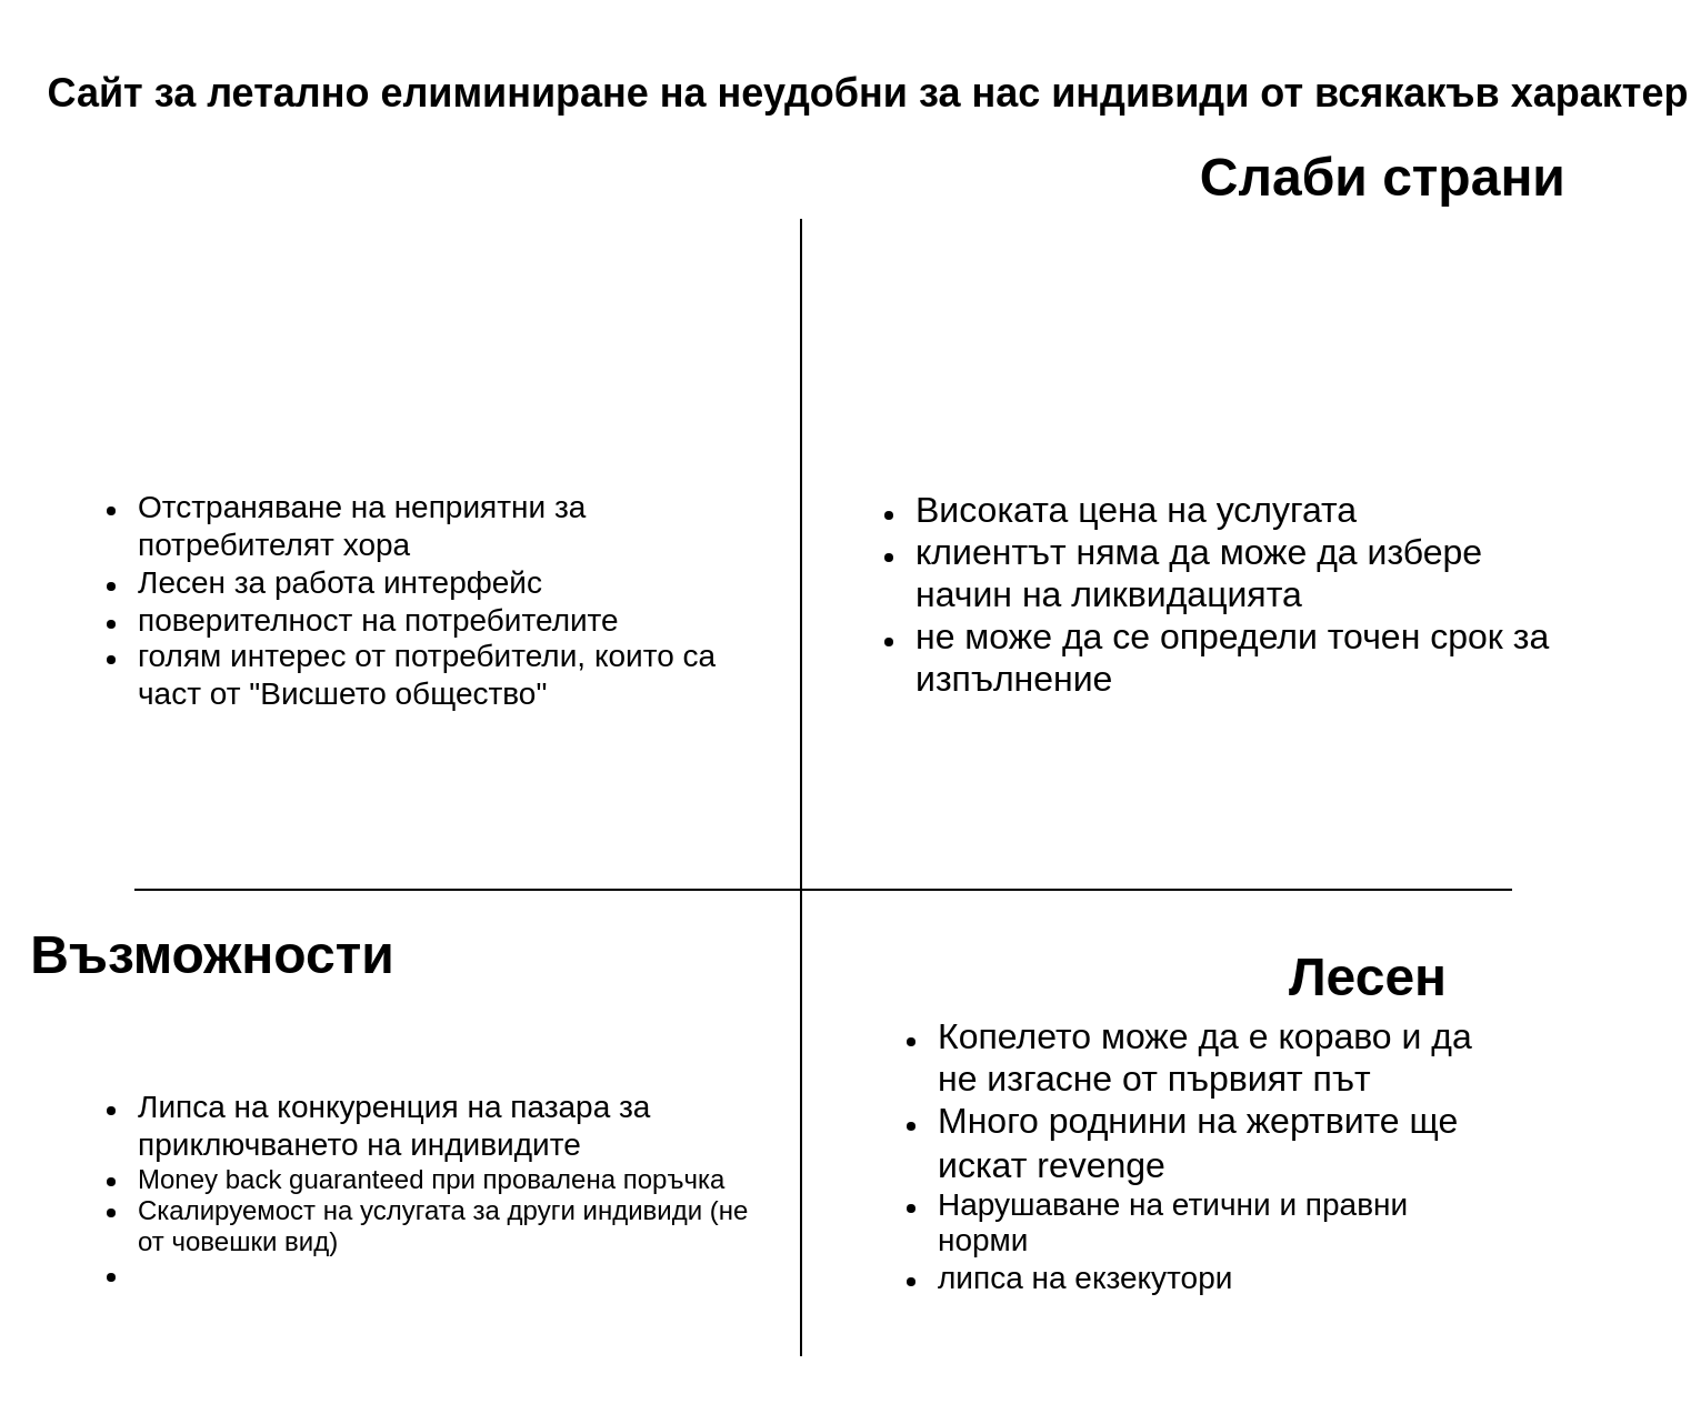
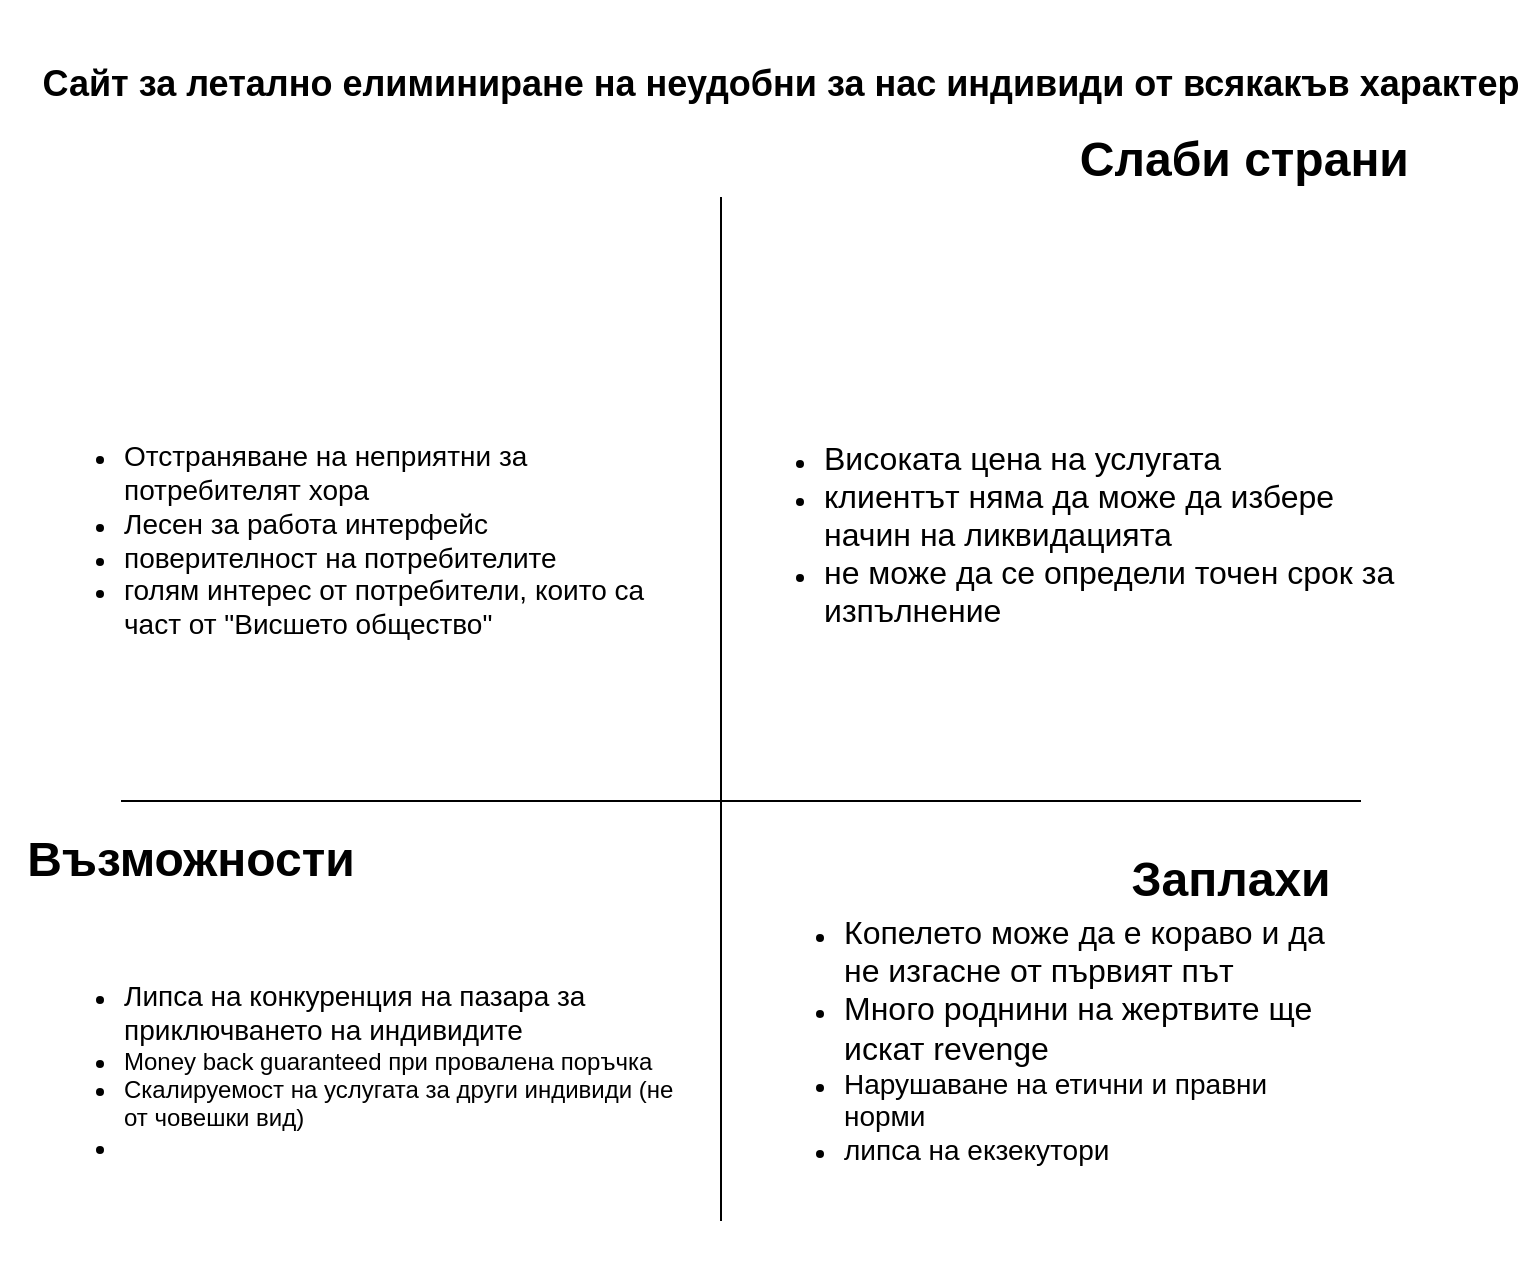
  <mxCell id="0" />
  <mxCell id="1" parent="0" />
  <mxCell id="2" value="" style="endArrow=none;html=1;rounded=0;" edge="1" parent="1"><mxGeometry width="50" height="50" relative="1" as="geometry"><mxPoint x="360" y="610" as="sourcePoint" /><mxPoint x="360" y="98" as="targetPoint" /></mxGeometry></mxCell>
  <mxCell id="3" value="" style="endArrow=none;html=1;rounded=0;" edge="1" parent="1"><mxGeometry width="50" height="50" relative="1" as="geometry"><mxPoint x="60" y="400" as="sourcePoint" /><mxPoint x="680" y="400" as="targetPoint" /></mxGeometry></mxCell>
  <mxCell id="4" value="Слаби страни&amp;nbsp;" style="text;strokeColor=none;fillColor=none;html=1;fontSize=24;fontStyle=1;verticalAlign=middle;align=center;" vertex="1" parent="1"><mxGeometry x="560" y="60" width="130" height="40" as="geometry" /></mxCell>
  <mxCell id="5" value="Възможности" style="text;strokeColor=none;fillColor=none;html=1;fontSize=24;fontStyle=1;verticalAlign=middle;align=center;" vertex="1" parent="1"><mxGeometry x="30" y="410" width="130" height="40" as="geometry" /></mxCell>
- <mxCell id="6" value="Лесен" style="text;strokeColor=none;fillColor=none;html=1;fontSize=24;fontStyle=1;verticalAlign=middle;align=center;" vertex="1" parent="1"><mxGeometry x="550" y="420" width="130" height="40" as="geometry" /></mxCell>
+ <mxCell id="6" value="Заплахи" style="text;strokeColor=none;fillColor=none;html=1;fontSize=24;fontStyle=1;verticalAlign=middle;align=center;" vertex="1" parent="1"><mxGeometry x="550" y="420" width="130" height="40" as="geometry" /></mxCell>
  <mxCell id="7" value="&lt;font style=&quot;font-size: 18px;&quot;&gt;Сайт за летално елиминиране на неудобни за нас индивиди от всякакъв характер&lt;/font&gt;" style="text;strokeColor=none;fillColor=none;html=1;fontSize=24;fontStyle=1;verticalAlign=middle;align=center;" vertex="1" parent="1"><mxGeometry x="340" y="20" width="100" height="40" as="geometry" /></mxCell>
  <mxCell id="8" value="&lt;ul&gt;&lt;li&gt;&lt;font style=&quot;font-size: 14px;&quot;&gt;Отстраняване на неприятни за потребителят хора&amp;nbsp;&lt;/font&gt;&lt;/li&gt;&lt;li&gt;&lt;span style=&quot;font-size: 14px;&quot;&gt;Лесен за работа интерфейс&amp;nbsp;&lt;/span&gt;&lt;/li&gt;&lt;li&gt;&lt;span style=&quot;font-size: 14px;&quot;&gt;поверителност на потребителите&amp;nbsp;&lt;/span&gt;&lt;/li&gt;&lt;li&gt;&lt;span style=&quot;font-size: 14px;&quot;&gt;голям интерес от потребители, които са част от &quot;Висшето общество&quot;&lt;/span&gt;&lt;/li&gt;&lt;/ul&gt;" style="text;strokeColor=none;fillColor=none;html=1;whiteSpace=wrap;verticalAlign=middle;overflow=hidden;" vertex="1" parent="1"><mxGeometry x="20" y="160" width="330" height="220" as="geometry" /></mxCell>
  <mxCell id="9" value="&lt;div&gt;&lt;br&gt;&lt;/div&gt;&lt;ul&gt;&lt;li&gt;&lt;font size=&quot;3&quot;&gt;Високата цена на услугата&amp;nbsp;&lt;/font&gt;&lt;/li&gt;&lt;li&gt;&lt;font size=&quot;3&quot;&gt;клиентът няма да може да избере начин на ликвидацията&amp;nbsp;&lt;/font&gt;&lt;/li&gt;&lt;li&gt;&lt;font size=&quot;3&quot;&gt;не може да се определи точен срок за изпълнение&amp;nbsp;&lt;/font&gt;&lt;/li&gt;&lt;/ul&gt;" style="text;strokeColor=none;fillColor=none;html=1;whiteSpace=wrap;verticalAlign=middle;overflow=hidden;" vertex="1" parent="1"><mxGeometry x="370" y="140" width="340" height="240" as="geometry" /></mxCell>
  <mxCell id="10" value="&lt;ul&gt;&lt;li&gt;&lt;font style=&quot;font-size: 14px;&quot;&gt;Липса на конкуренция на пазара за приключването на индивидите&amp;nbsp;&lt;/font&gt;&lt;/li&gt;&lt;li&gt;Money back guaranteed при провалена поръчка&amp;nbsp;&lt;/li&gt;&lt;li&gt;Скалируемост на услугата за други индивиди (не от човешки вид)&lt;/li&gt;&lt;li&gt;&lt;br&gt;&lt;/li&gt;&lt;/ul&gt;" style="text;strokeColor=none;fillColor=none;html=1;whiteSpace=wrap;verticalAlign=middle;overflow=hidden;" vertex="1" parent="1"><mxGeometry x="20" y="460" width="320" height="150" as="geometry" /></mxCell>
  <mxCell id="11" value="&lt;ul&gt;&lt;li&gt;&lt;font size=&quot;3&quot;&gt;Копелето може да е кораво и да не изгасне от първият път&amp;nbsp;&lt;/font&gt;&lt;/li&gt;&lt;li&gt;&lt;font size=&quot;3&quot;&gt;Много роднини на жертвите ще искат revenge&amp;nbsp;&lt;/font&gt;&lt;/li&gt;&lt;li style=&quot;border-color: var(--border-color);&quot;&gt;&lt;font style=&quot;border-color: var(--border-color); font-size: 14px;&quot;&gt;Нарушаване на етични и правни норми&amp;nbsp;&lt;/font&gt;&lt;/li&gt;&lt;li style=&quot;border-color: var(--border-color);&quot;&gt;&lt;font style=&quot;border-color: var(--border-color); font-size: 14px;&quot;&gt;липса на екзекутори&amp;nbsp;&lt;/font&gt;&lt;/li&gt;&lt;/ul&gt;" style="text;strokeColor=none;fillColor=none;html=1;whiteSpace=wrap;verticalAlign=middle;overflow=hidden;" vertex="1" parent="1"><mxGeometry x="380" y="430" width="300" height="180" as="geometry" /></mxCell>
